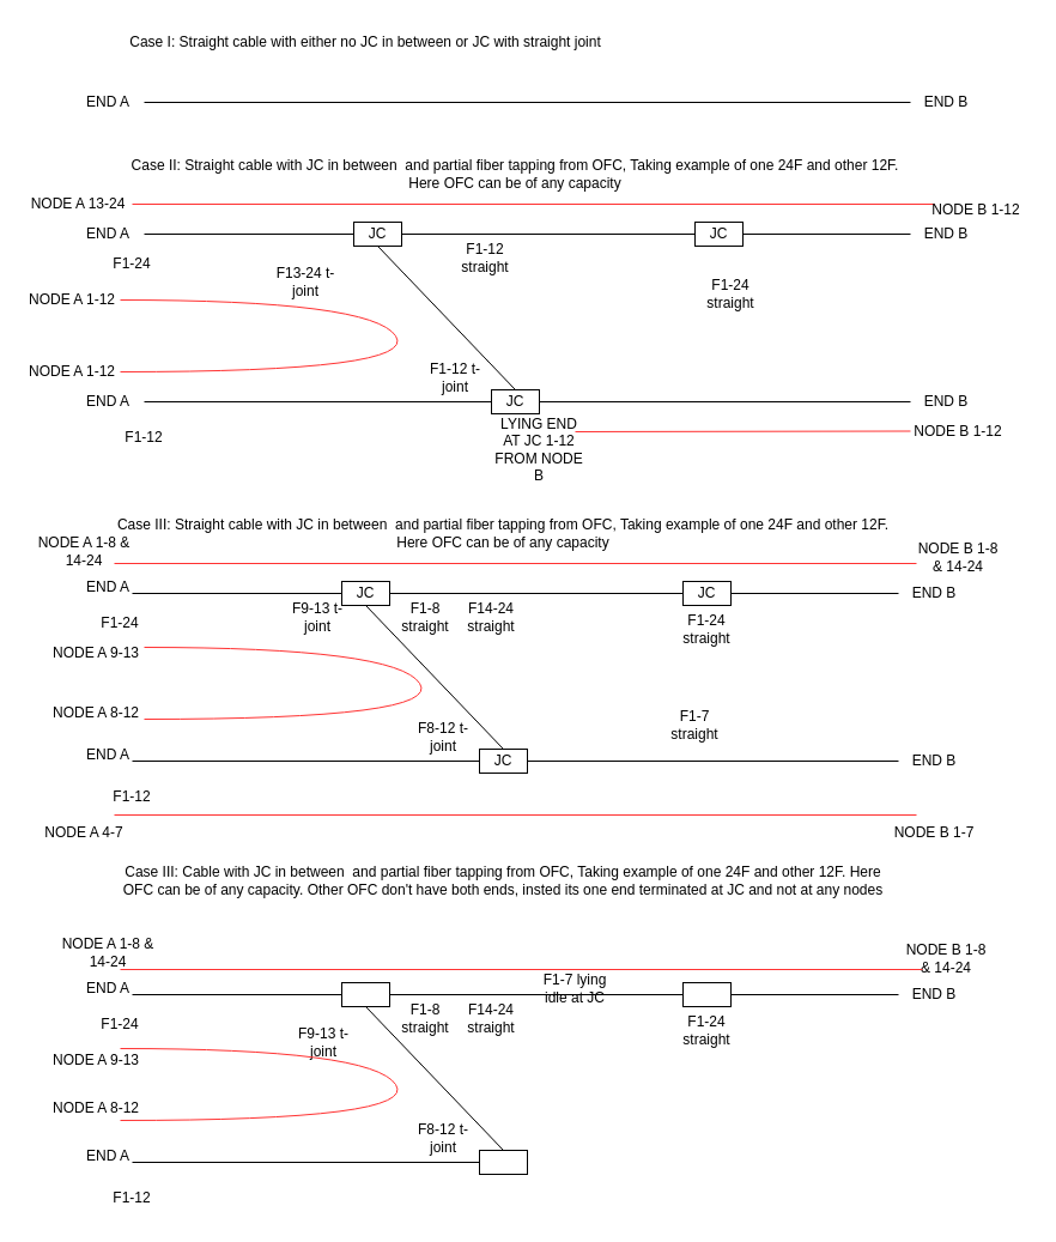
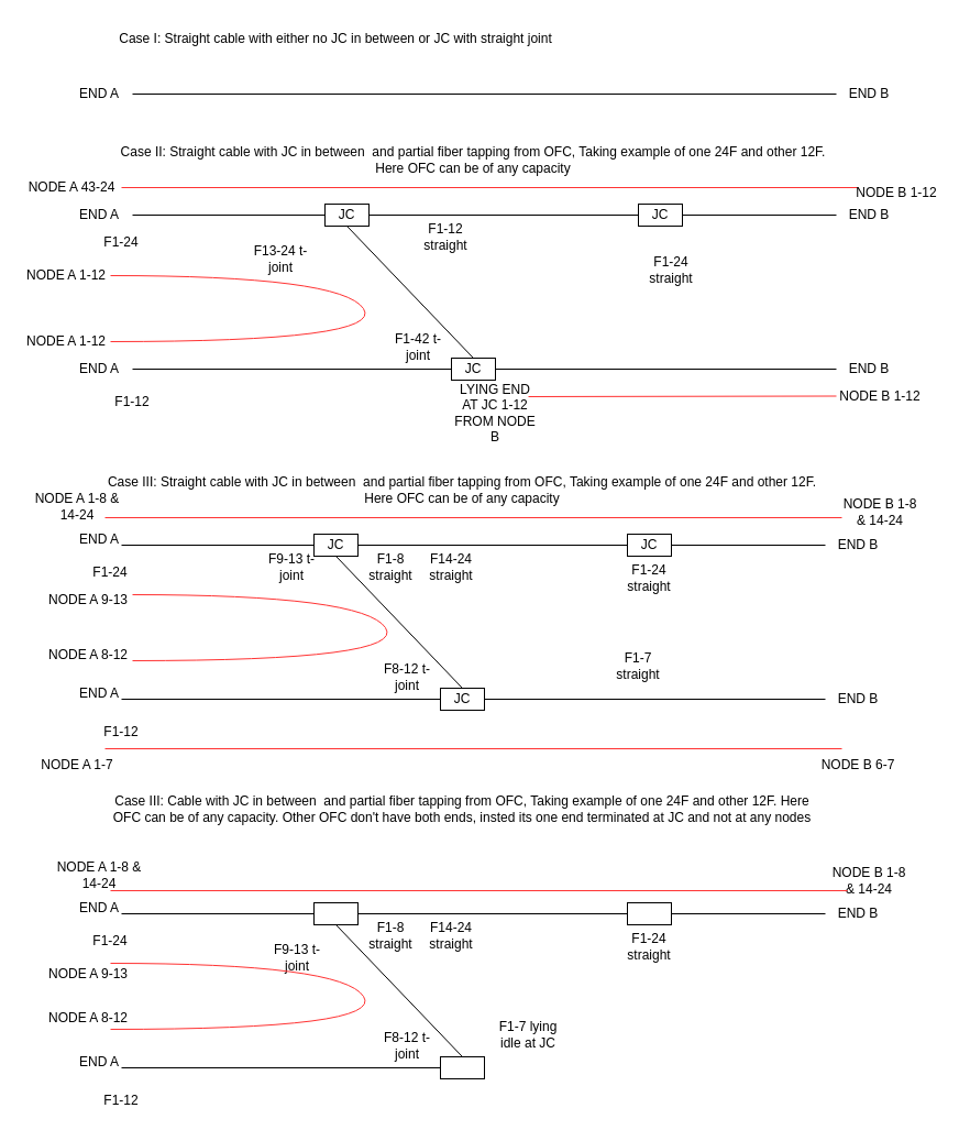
  <mxCell id="0" />
  <mxCell id="1" parent="0" />
  <mxCell id="2" value="Case I: Straight cable with either no JC in between or JC with straight joint" style="text;html=1;align=center;verticalAlign=middle;whiteSpace=wrap;rounded=0;" vertex="1" parent="1"><mxGeometry x="100" y="20" width="410" height="30" as="geometry" /></mxCell>
  <mxCell id="3" value="END B" style="text;html=1;align=center;verticalAlign=middle;whiteSpace=wrap;rounded=0;" vertex="1" parent="1"><mxGeometry x="760" y="70" width="60" height="30" as="geometry" /></mxCell>
  <mxCell id="4" value="END A" style="text;html=1;align=center;verticalAlign=middle;whiteSpace=wrap;rounded=0;" vertex="1" parent="1"><mxGeometry x="60" y="70" width="60" height="30" as="geometry" /></mxCell>
  <mxCell id="5" value="" style="endArrow=none;html=1;rounded=0;entryX=0;entryY=0.5;entryDx=0;entryDy=0;exitX=1;exitY=0.5;exitDx=0;exitDy=0;" edge="1" parent="1" source="4" target="3"><mxGeometry width="50" height="50" relative="1" as="geometry"><mxPoint x="420" y="460" as="sourcePoint" /><mxPoint x="470" y="410" as="targetPoint" /></mxGeometry></mxCell>
  <mxCell id="6" value="Case II: Straight cable with JC in between&amp;nbsp; and partial fiber tapping from OFC, Taking example of one 24F and other 12F. Here OFC can be of any capacity" style="text;html=1;align=center;verticalAlign=middle;whiteSpace=wrap;rounded=0;" vertex="1" parent="1"><mxGeometry x="100" y="130" width="660" height="30" as="geometry" /></mxCell>
  <mxCell id="7" value="END B" style="text;html=1;align=center;verticalAlign=middle;whiteSpace=wrap;rounded=0;" vertex="1" parent="1"><mxGeometry x="760" y="180" width="60" height="30" as="geometry" /></mxCell>
  <mxCell id="8" value="END A" style="text;html=1;align=center;verticalAlign=middle;whiteSpace=wrap;rounded=0;" vertex="1" parent="1"><mxGeometry x="60" y="180" width="60" height="30" as="geometry" /></mxCell>
  <mxCell id="9" value="" style="endArrow=none;html=1;rounded=0;entryX=0;entryY=0.5;entryDx=0;entryDy=0;exitX=1;exitY=0.5;exitDx=0;exitDy=0;" edge="1" parent="1" source="16" target="7"><mxGeometry width="50" height="50" relative="1" as="geometry"><mxPoint x="420" y="570" as="sourcePoint" /><mxPoint x="470" y="520" as="targetPoint" /></mxGeometry></mxCell>
  <mxCell id="10" value="END B" style="text;html=1;align=center;verticalAlign=middle;whiteSpace=wrap;rounded=0;" vertex="1" parent="1"><mxGeometry x="760" y="320" width="60" height="30" as="geometry" /></mxCell>
  <mxCell id="11" value="END A" style="text;html=1;align=center;verticalAlign=middle;whiteSpace=wrap;rounded=0;" vertex="1" parent="1"><mxGeometry x="60" y="320" width="60" height="30" as="geometry" /></mxCell>
  <mxCell id="12" value="" style="endArrow=none;html=1;rounded=0;entryX=0;entryY=0.5;entryDx=0;entryDy=0;exitX=1;exitY=0.5;exitDx=0;exitDy=0;" edge="1" parent="1" source="18" target="10"><mxGeometry width="50" height="50" relative="1" as="geometry"><mxPoint x="420" y="710" as="sourcePoint" /><mxPoint x="470" y="660" as="targetPoint" /></mxGeometry></mxCell>
  <mxCell id="13" value="" style="endArrow=none;html=1;rounded=0;entryX=0;entryY=0.5;entryDx=0;entryDy=0;exitX=1;exitY=0.5;exitDx=0;exitDy=0;" edge="1" parent="1" source="8" target="14"><mxGeometry width="50" height="50" relative="1" as="geometry"><mxPoint x="120" y="195" as="sourcePoint" /><mxPoint x="760" y="195" as="targetPoint" /></mxGeometry></mxCell>
  <mxCell id="14" value="JC" style="rounded=0;whiteSpace=wrap;html=1;" vertex="1" parent="1"><mxGeometry x="295" y="185" width="40" height="20" as="geometry" /></mxCell>
  <mxCell id="15" value="" style="endArrow=none;html=1;rounded=0;entryX=0;entryY=0.5;entryDx=0;entryDy=0;exitX=1;exitY=0.5;exitDx=0;exitDy=0;" edge="1" parent="1" source="14" target="16"><mxGeometry width="50" height="50" relative="1" as="geometry"><mxPoint x="335" y="195" as="sourcePoint" /><mxPoint x="760" y="195" as="targetPoint" /></mxGeometry></mxCell>
  <mxCell id="16" value="JC" style="rounded=0;whiteSpace=wrap;html=1;" vertex="1" parent="1"><mxGeometry x="580" y="185" width="40" height="20" as="geometry" /></mxCell>
  <mxCell id="17" value="" style="endArrow=none;html=1;rounded=0;entryX=0;entryY=0.5;entryDx=0;entryDy=0;exitX=1;exitY=0.5;exitDx=0;exitDy=0;" edge="1" parent="1" source="11" target="18"><mxGeometry width="50" height="50" relative="1" as="geometry"><mxPoint x="120" y="335" as="sourcePoint" /><mxPoint x="760" y="335" as="targetPoint" /></mxGeometry></mxCell>
  <mxCell id="18" value="JC" style="rounded=0;whiteSpace=wrap;html=1;" vertex="1" parent="1"><mxGeometry x="410" y="325" width="40" height="20" as="geometry" /></mxCell>
  <mxCell id="19" value="" style="endArrow=none;html=1;rounded=0;entryX=0.5;entryY=1;entryDx=0;entryDy=0;exitX=0.5;exitY=0;exitDx=0;exitDy=0;" edge="1" parent="1" source="18" target="14"><mxGeometry width="50" height="50" relative="1" as="geometry"><mxPoint x="420" y="460" as="sourcePoint" /><mxPoint x="470" y="410" as="targetPoint" /></mxGeometry></mxCell>
  <mxCell id="20" value="F1-24" style="text;html=1;align=center;verticalAlign=middle;whiteSpace=wrap;rounded=0;" vertex="1" parent="1"><mxGeometry x="80" y="205" width="60" height="30" as="geometry" /></mxCell>
  <mxCell id="21" value="F1-12" style="text;html=1;align=center;verticalAlign=middle;whiteSpace=wrap;rounded=0;" vertex="1" parent="1"><mxGeometry x="90" y="350" width="60" height="30" as="geometry" /></mxCell>
  <mxCell id="22" value="F1-12 straight" style="text;html=1;align=center;verticalAlign=middle;whiteSpace=wrap;rounded=0;" vertex="1" parent="1"><mxGeometry x="375" y="200" width="60" height="30" as="geometry" /></mxCell>
  <mxCell id="23" value="F13-24 t-joint" style="text;html=1;align=center;verticalAlign=middle;whiteSpace=wrap;rounded=0;" vertex="1" parent="1"><mxGeometry x="225" y="220" width="60" height="30" as="geometry" /></mxCell>
- <mxCell id="24" value="F1-12 t-joint" style="text;html=1;align=center;verticalAlign=middle;whiteSpace=wrap;rounded=0;" vertex="1" parent="1"><mxGeometry x="350" y="300" width="60" height="30" as="geometry" /></mxCell>
+ <mxCell id="24" value="F1-42 t-joint" style="text;html=1;align=center;verticalAlign=middle;whiteSpace=wrap;rounded=0;" vertex="1" parent="1"><mxGeometry x="350" y="300" width="60" height="30" as="geometry" /></mxCell>
  <mxCell id="25" value="Case III: Straight cable with JC in between&amp;nbsp; and partial fiber tapping from OFC, Taking example of one 24F and other 12F. Here OFC can be of any capacity" style="text;html=1;align=center;verticalAlign=middle;whiteSpace=wrap;rounded=0;" vertex="1" parent="1"><mxGeometry x="90" y="430" width="660" height="30" as="geometry" /></mxCell>
  <mxCell id="26" value="END B" style="text;html=1;align=center;verticalAlign=middle;whiteSpace=wrap;rounded=0;" vertex="1" parent="1"><mxGeometry x="750" y="480" width="60" height="30" as="geometry" /></mxCell>
  <mxCell id="27" value="" style="endArrow=none;html=1;rounded=0;entryX=0;entryY=0.5;entryDx=0;entryDy=0;exitX=1;exitY=0.5;exitDx=0;exitDy=0;" edge="1" parent="1" source="33" target="26"><mxGeometry width="50" height="50" relative="1" as="geometry"><mxPoint x="410" y="870" as="sourcePoint" /><mxPoint x="460" y="820" as="targetPoint" /></mxGeometry></mxCell>
  <mxCell id="28" value="END B" style="text;html=1;align=center;verticalAlign=middle;whiteSpace=wrap;rounded=0;" vertex="1" parent="1"><mxGeometry x="750" y="620" width="60" height="30" as="geometry" /></mxCell>
  <mxCell id="29" value="" style="endArrow=none;html=1;rounded=0;entryX=0;entryY=0.5;entryDx=0;entryDy=0;exitX=1;exitY=0.5;exitDx=0;exitDy=0;" edge="1" parent="1" source="35" target="28"><mxGeometry width="50" height="50" relative="1" as="geometry"><mxPoint x="410" y="1010" as="sourcePoint" /><mxPoint x="460" y="960" as="targetPoint" /></mxGeometry></mxCell>
  <mxCell id="30" value="" style="endArrow=none;html=1;rounded=0;entryX=0;entryY=0.5;entryDx=0;entryDy=0;exitX=1;exitY=0.5;exitDx=0;exitDy=0;" edge="1" parent="1" target="31"><mxGeometry width="50" height="50" relative="1" as="geometry"><mxPoint x="110" y="495" as="sourcePoint" /><mxPoint x="750" y="495" as="targetPoint" /></mxGeometry></mxCell>
  <mxCell id="31" value="JC" style="rounded=0;whiteSpace=wrap;html=1;" vertex="1" parent="1"><mxGeometry x="285" y="485" width="40" height="20" as="geometry" /></mxCell>
  <mxCell id="32" value="" style="endArrow=none;html=1;rounded=0;entryX=0;entryY=0.5;entryDx=0;entryDy=0;exitX=1;exitY=0.5;exitDx=0;exitDy=0;" edge="1" parent="1" source="31" target="33"><mxGeometry width="50" height="50" relative="1" as="geometry"><mxPoint x="325" y="495" as="sourcePoint" /><mxPoint x="750" y="495" as="targetPoint" /></mxGeometry></mxCell>
  <mxCell id="33" value="JC" style="rounded=0;whiteSpace=wrap;html=1;" vertex="1" parent="1"><mxGeometry x="570" y="485" width="40" height="20" as="geometry" /></mxCell>
  <mxCell id="34" value="" style="endArrow=none;html=1;rounded=0;entryX=0;entryY=0.5;entryDx=0;entryDy=0;exitX=1;exitY=0.5;exitDx=0;exitDy=0;" edge="1" parent="1" target="35"><mxGeometry width="50" height="50" relative="1" as="geometry"><mxPoint x="110" y="635" as="sourcePoint" /><mxPoint x="750" y="635" as="targetPoint" /></mxGeometry></mxCell>
  <mxCell id="35" value="JC" style="rounded=0;whiteSpace=wrap;html=1;" vertex="1" parent="1"><mxGeometry x="400" y="625" width="40" height="20" as="geometry" /></mxCell>
  <mxCell id="36" value="" style="endArrow=none;html=1;rounded=0;entryX=0.5;entryY=1;entryDx=0;entryDy=0;exitX=0.5;exitY=0;exitDx=0;exitDy=0;" edge="1" parent="1" source="35" target="31"><mxGeometry width="50" height="50" relative="1" as="geometry"><mxPoint x="410" y="760" as="sourcePoint" /><mxPoint x="460" y="710" as="targetPoint" /></mxGeometry></mxCell>
  <mxCell id="37" value="F1-24" style="text;html=1;align=center;verticalAlign=middle;whiteSpace=wrap;rounded=0;" vertex="1" parent="1"><mxGeometry x="70" y="505" width="60" height="30" as="geometry" /></mxCell>
  <mxCell id="38" value="F1-12" style="text;html=1;align=center;verticalAlign=middle;whiteSpace=wrap;rounded=0;" vertex="1" parent="1"><mxGeometry x="80" y="650" width="60" height="30" as="geometry" /></mxCell>
  <mxCell id="39" value="F1-8 straight" style="text;html=1;align=center;verticalAlign=middle;whiteSpace=wrap;rounded=0;" vertex="1" parent="1"><mxGeometry x="325" y="500" width="60" height="30" as="geometry" /></mxCell>
  <mxCell id="40" value="F9-13 t-joint" style="text;html=1;align=center;verticalAlign=middle;whiteSpace=wrap;rounded=0;" vertex="1" parent="1"><mxGeometry x="235" y="500" width="60" height="30" as="geometry" /></mxCell>
  <mxCell id="41" value="F8-12 t-joint" style="text;html=1;align=center;verticalAlign=middle;whiteSpace=wrap;rounded=0;" vertex="1" parent="1"><mxGeometry x="340" y="600" width="60" height="30" as="geometry" /></mxCell>
  <mxCell id="42" value="F14-24 straight" style="text;html=1;align=center;verticalAlign=middle;whiteSpace=wrap;rounded=0;" vertex="1" parent="1"><mxGeometry x="380" y="500" width="60" height="30" as="geometry" /></mxCell>
  <mxCell id="43" value="F1-7 straight" style="text;html=1;align=center;verticalAlign=middle;whiteSpace=wrap;rounded=0;" vertex="1" parent="1"><mxGeometry x="550" y="590" width="60" height="30" as="geometry" /></mxCell>
  <mxCell id="44" value="F1-24 straight" style="text;html=1;align=center;verticalAlign=middle;whiteSpace=wrap;rounded=0;" vertex="1" parent="1"><mxGeometry x="580" y="230" width="60" height="30" as="geometry" /></mxCell>
  <mxCell id="45" value="F1-24 straight" style="text;html=1;align=center;verticalAlign=middle;whiteSpace=wrap;rounded=0;" vertex="1" parent="1"><mxGeometry x="560" y="510" width="60" height="30" as="geometry" /></mxCell>
  <mxCell id="46" value="END A" style="text;html=1;align=center;verticalAlign=middle;whiteSpace=wrap;rounded=0;" vertex="1" parent="1"><mxGeometry x="60" y="475" width="60" height="30" as="geometry" /></mxCell>
  <mxCell id="47" value="END A" style="text;html=1;align=center;verticalAlign=middle;whiteSpace=wrap;rounded=0;" vertex="1" parent="1"><mxGeometry x="60" y="615" width="60" height="30" as="geometry" /></mxCell>
  <mxCell id="48" value="Case III: Cable with JC in between&amp;nbsp; and partial fiber tapping from OFC, Taking example of one 24F and other 12F. Here OFC can be of any capacity. Other OFC don't have both ends, insted its one end terminated at JC and not at any nodes" style="text;html=1;align=center;verticalAlign=middle;whiteSpace=wrap;rounded=0;" vertex="1" parent="1"><mxGeometry x="90" y="720" width="660" height="30" as="geometry" /></mxCell>
  <mxCell id="49" value="END B" style="text;html=1;align=center;verticalAlign=middle;whiteSpace=wrap;rounded=0;" vertex="1" parent="1"><mxGeometry x="750" y="815" width="60" height="30" as="geometry" /></mxCell>
  <mxCell id="50" value="" style="endArrow=none;html=1;rounded=0;entryX=0;entryY=0.5;entryDx=0;entryDy=0;exitX=1;exitY=0.5;exitDx=0;exitDy=0;" edge="1" parent="1" source="54" target="49"><mxGeometry width="50" height="50" relative="1" as="geometry"><mxPoint x="410" y="1205" as="sourcePoint" /><mxPoint x="460" y="1155" as="targetPoint" /></mxGeometry></mxCell>
  <mxCell id="51" value="" style="endArrow=none;html=1;rounded=0;entryX=0;entryY=0.5;entryDx=0;entryDy=0;exitX=1;exitY=0.5;exitDx=0;exitDy=0;" edge="1" parent="1" target="52"><mxGeometry width="50" height="50" relative="1" as="geometry"><mxPoint x="110" y="830" as="sourcePoint" /><mxPoint x="750" y="830" as="targetPoint" /></mxGeometry></mxCell>
  <mxCell id="52" value="" style="rounded=0;whiteSpace=wrap;html=1;" vertex="1" parent="1"><mxGeometry x="285" y="820" width="40" height="20" as="geometry" /></mxCell>
  <mxCell id="53" value="" style="endArrow=none;html=1;rounded=0;entryX=0;entryY=0.5;entryDx=0;entryDy=0;exitX=1;exitY=0.5;exitDx=0;exitDy=0;" edge="1" parent="1" source="52" target="54"><mxGeometry width="50" height="50" relative="1" as="geometry"><mxPoint x="325" y="830" as="sourcePoint" /><mxPoint x="750" y="830" as="targetPoint" /></mxGeometry></mxCell>
  <mxCell id="54" value="" style="rounded=0;whiteSpace=wrap;html=1;" vertex="1" parent="1"><mxGeometry x="570" y="820" width="40" height="20" as="geometry" /></mxCell>
  <mxCell id="55" value="" style="endArrow=none;html=1;rounded=0;entryX=0;entryY=0.5;entryDx=0;entryDy=0;exitX=1;exitY=0.5;exitDx=0;exitDy=0;" edge="1" parent="1" target="56"><mxGeometry width="50" height="50" relative="1" as="geometry"><mxPoint x="110" y="970" as="sourcePoint" /><mxPoint x="750" y="970" as="targetPoint" /></mxGeometry></mxCell>
  <mxCell id="56" value="" style="rounded=0;whiteSpace=wrap;html=1;" vertex="1" parent="1"><mxGeometry x="400" y="960" width="40" height="20" as="geometry" /></mxCell>
  <mxCell id="57" value="" style="endArrow=none;html=1;rounded=0;entryX=0.5;entryY=1;entryDx=0;entryDy=0;exitX=0.5;exitY=0;exitDx=0;exitDy=0;" edge="1" parent="1" source="56" target="52"><mxGeometry width="50" height="50" relative="1" as="geometry"><mxPoint x="410" y="1095" as="sourcePoint" /><mxPoint x="460" y="1045" as="targetPoint" /></mxGeometry></mxCell>
  <mxCell id="58" value="F1-24" style="text;html=1;align=center;verticalAlign=middle;whiteSpace=wrap;rounded=0;" vertex="1" parent="1"><mxGeometry x="70" y="840" width="60" height="30" as="geometry" /></mxCell>
  <mxCell id="59" value="F1-12" style="text;html=1;align=center;verticalAlign=middle;whiteSpace=wrap;rounded=0;" vertex="1" parent="1"><mxGeometry x="80" y="985" width="60" height="30" as="geometry" /></mxCell>
  <mxCell id="60" value="F1-8 straight" style="text;html=1;align=center;verticalAlign=middle;whiteSpace=wrap;rounded=0;" vertex="1" parent="1"><mxGeometry x="325" y="835" width="60" height="30" as="geometry" /></mxCell>
  <mxCell id="61" value="F9-13 t-joint" style="text;html=1;align=center;verticalAlign=middle;whiteSpace=wrap;rounded=0;" vertex="1" parent="1"><mxGeometry x="240" y="855" width="60" height="30" as="geometry" /></mxCell>
  <mxCell id="62" value="F8-12 t-joint" style="text;html=1;align=center;verticalAlign=middle;whiteSpace=wrap;rounded=0;" vertex="1" parent="1"><mxGeometry x="340" y="935" width="60" height="30" as="geometry" /></mxCell>
  <mxCell id="63" value="F14-24 straight" style="text;html=1;align=center;verticalAlign=middle;whiteSpace=wrap;rounded=0;" vertex="1" parent="1"><mxGeometry x="380" y="835" width="60" height="30" as="geometry" /></mxCell>
- <mxCell id="64" value="F1-7 lying idle at JC" style="text;html=1;align=center;verticalAlign=middle;whiteSpace=wrap;rounded=0;" vertex="1" parent="1"><mxGeometry x="450" y="810" width="60" height="30" as="geometry" /></mxCell>
+ <mxCell id="64" value="F1-7 lying idle at JC" style="text;html=1;align=center;verticalAlign=middle;whiteSpace=wrap;rounded=0;" vertex="1" parent="1"><mxGeometry x="450" y="925" width="60" height="30" as="geometry" /></mxCell>
  <mxCell id="65" value="F1-24 straight" style="text;html=1;align=center;verticalAlign=middle;whiteSpace=wrap;rounded=0;" vertex="1" parent="1"><mxGeometry x="560" y="845" width="60" height="30" as="geometry" /></mxCell>
  <mxCell id="66" value="END A" style="text;html=1;align=center;verticalAlign=middle;whiteSpace=wrap;rounded=0;" vertex="1" parent="1"><mxGeometry x="60" y="810" width="60" height="30" as="geometry" /></mxCell>
  <mxCell id="67" value="END A" style="text;html=1;align=center;verticalAlign=middle;whiteSpace=wrap;rounded=0;" vertex="1" parent="1"><mxGeometry x="60" y="950" width="60" height="30" as="geometry" /></mxCell>
  <mxCell id="68" value="" style="curved=1;endArrow=none;html=1;rounded=0;startFill=0;strokeColor=#FF3333;" edge="1" parent="1"><mxGeometry width="50" height="50" relative="1" as="geometry"><mxPoint x="100" y="310" as="sourcePoint" /><mxPoint x="100" y="250" as="targetPoint" /><Array as="points"><mxPoint x="350" y="310" /><mxPoint x="310" y="250" /></Array></mxGeometry></mxCell>
  <mxCell id="69" value="NODE A 1-12" style="text;html=1;align=center;verticalAlign=middle;whiteSpace=wrap;rounded=0;" vertex="1" parent="1"><mxGeometry y="235" width="80" height="30" as="geometry" x="20" /></mxCell>
  <mxCell id="70" value="NODE A 1-12" style="text;html=1;align=center;verticalAlign=middle;whiteSpace=wrap;rounded=0;" vertex="1" parent="1"><mxGeometry y="295" width="80" height="30" as="geometry" x="20" /></mxCell>
  <mxCell id="71" value="" style="endArrow=none;html=1;rounded=0;strokeColor=#FF3333;" edge="1" parent="1"><mxGeometry width="50" height="50" relative="1" as="geometry"><mxPoint x="110" y="170" as="sourcePoint" /><mxPoint x="780" y="170" as="targetPoint" /></mxGeometry></mxCell>
- <mxCell id="72" value="NODE A 13-24" style="text;html=1;align=center;verticalAlign=middle;whiteSpace=wrap;rounded=0;" vertex="1" parent="1"><mxGeometry y="155" width="90" height="30" as="geometry" x="20" /></mxCell>
+ <mxCell id="72" value="NODE A 43-24" style="text;html=1;align=center;verticalAlign=middle;whiteSpace=wrap;rounded=0;" vertex="1" parent="1"><mxGeometry y="155" width="90" height="30" as="geometry" x="20" /></mxCell>
  <mxCell id="73" value="NODE B 1-12" style="text;html=1;align=center;verticalAlign=middle;whiteSpace=wrap;rounded=0;" vertex="1" parent="1"><mxGeometry x="770" y="160" width="90" height="30" as="geometry" /></mxCell>
  <mxCell id="74" value="" style="curved=1;endArrow=none;html=1;rounded=0;startFill=0;strokeColor=#FF3333;" edge="1" parent="1"><mxGeometry width="50" height="50" relative="1" as="geometry"><mxPoint x="120" y="600" as="sourcePoint" /><mxPoint x="120" y="540" as="targetPoint" /><Array as="points"><mxPoint x="370" y="600" /><mxPoint x="330" y="540" /></Array></mxGeometry></mxCell>
  <mxCell id="75" value="NODE A 9-13" style="text;html=1;align=center;verticalAlign=middle;whiteSpace=wrap;rounded=0;" vertex="1" parent="1"><mxGeometry x="40" y="530" width="80" height="30" as="geometry" /></mxCell>
  <mxCell id="76" value="NODE A 8-12" style="text;html=1;align=center;verticalAlign=middle;whiteSpace=wrap;rounded=0;" vertex="1" parent="1"><mxGeometry x="40" y="580" width="80" height="30" as="geometry" /></mxCell>
  <mxCell id="77" value="" style="endArrow=none;html=1;rounded=0;strokeColor=#FF3333;" edge="1" parent="1"><mxGeometry width="50" height="50" relative="1" as="geometry"><mxPoint x="95" y="470" as="sourcePoint" /><mxPoint x="765" y="470" as="targetPoint" /></mxGeometry></mxCell>
  <mxCell id="78" value="" style="endArrow=none;html=1;rounded=0;strokeColor=#FF3333;" edge="1" parent="1"><mxGeometry width="50" height="50" relative="1" as="geometry"><mxPoint x="95" y="680" as="sourcePoint" /><mxPoint x="765" y="680" as="targetPoint" /></mxGeometry></mxCell>
  <mxCell id="79" value="NODE A 1-8 &amp;amp; 14-24" style="text;html=1;align=center;verticalAlign=middle;whiteSpace=wrap;rounded=0;" vertex="1" parent="1"><mxGeometry x="30" y="445" width="80" height="30" as="geometry" /></mxCell>
  <mxCell id="80" value="NODE B 1-8 &amp;amp; 14-24" style="text;html=1;align=center;verticalAlign=middle;whiteSpace=wrap;rounded=0;" vertex="1" parent="1"><mxGeometry x="760" y="450" width="80" height="30" as="geometry" /></mxCell>
- <mxCell id="81" value="NODE A 4-7" style="text;html=1;align=center;verticalAlign=middle;whiteSpace=wrap;rounded=0;" vertex="1" parent="1"><mxGeometry x="30" y="680" width="80" height="30" as="geometry" /></mxCell>
- <mxCell id="82" value="NODE B 1-7" style="text;html=1;align=center;verticalAlign=middle;whiteSpace=wrap;rounded=0;" vertex="1" parent="1"><mxGeometry x="740" y="680" width="80" height="30" as="geometry" /></mxCell>
+ <mxCell id="81" value="NODE A 1-7" style="text;html=1;align=center;verticalAlign=middle;whiteSpace=wrap;rounded=0;" vertex="1" parent="1"><mxGeometry x="30" y="680" width="80" height="30" as="geometry" /></mxCell>
+ <mxCell id="82" value="NODE B 6-7" style="text;html=1;align=center;verticalAlign=middle;whiteSpace=wrap;rounded=0;" vertex="1" parent="1"><mxGeometry x="740" y="680" width="80" height="30" as="geometry" /></mxCell>
  <mxCell id="83" value="" style="curved=1;endArrow=none;html=1;rounded=0;startFill=0;strokeColor=#FF3333;" edge="1" parent="1"><mxGeometry width="50" height="50" relative="1" as="geometry"><mxPoint x="100" y="935" as="sourcePoint" /><mxPoint x="100" y="875" as="targetPoint" /><Array as="points"><mxPoint x="350" y="935" /><mxPoint x="310" y="875" /></Array></mxGeometry></mxCell>
  <mxCell id="84" value="NODE A 9-13" style="text;html=1;align=center;verticalAlign=middle;whiteSpace=wrap;rounded=0;" vertex="1" parent="1"><mxGeometry x="40" y="870" width="80" height="30" as="geometry" /></mxCell>
  <mxCell id="85" value="NODE A 8-12" style="text;html=1;align=center;verticalAlign=middle;whiteSpace=wrap;rounded=0;" vertex="1" parent="1"><mxGeometry x="40" y="910" width="80" height="30" as="geometry" /></mxCell>
  <mxCell id="86" value="NODE B 1-8 &amp;amp; 14-24" style="text;html=1;align=center;verticalAlign=middle;whiteSpace=wrap;rounded=0;" vertex="1" parent="1"><mxGeometry x="750" y="785" width="80" height="30" as="geometry" /></mxCell>
  <mxCell id="87" value="NODE B 1-12" style="text;html=1;align=center;verticalAlign=middle;whiteSpace=wrap;rounded=0;" vertex="1" parent="1"><mxGeometry x="760" y="345" width="80" height="30" as="geometry" /></mxCell>
  <mxCell id="88" value="" style="endArrow=none;html=1;rounded=0;strokeColor=#FF3333;" edge="1" parent="1"><mxGeometry width="50" height="50" relative="1" as="geometry"><mxPoint x="480" y="360" as="sourcePoint" /><mxPoint x="760" y="359.5" as="targetPoint" /></mxGeometry></mxCell>
  <mxCell id="89" value="LYING END AT JC 1-12 FROM NODE B" style="text;html=1;align=center;verticalAlign=middle;whiteSpace=wrap;rounded=0;" vertex="1" parent="1"><mxGeometry x="410" y="360" width="80" height="30" as="geometry" /></mxCell>
  <mxCell id="90" value="NODE A 1-8 &amp;amp; 14-24" style="text;html=1;align=center;verticalAlign=middle;whiteSpace=wrap;rounded=0;" vertex="1" parent="1"><mxGeometry x="50" y="780" width="80" height="30" as="geometry" /></mxCell>
  <mxCell id="91" value="" style="endArrow=none;html=1;rounded=0;strokeColor=#FF3333;" edge="1" parent="1"><mxGeometry width="50" height="50" relative="1" as="geometry"><mxPoint x="100" y="809" as="sourcePoint" /><mxPoint x="770" y="809" as="targetPoint" /></mxGeometry></mxCell>
